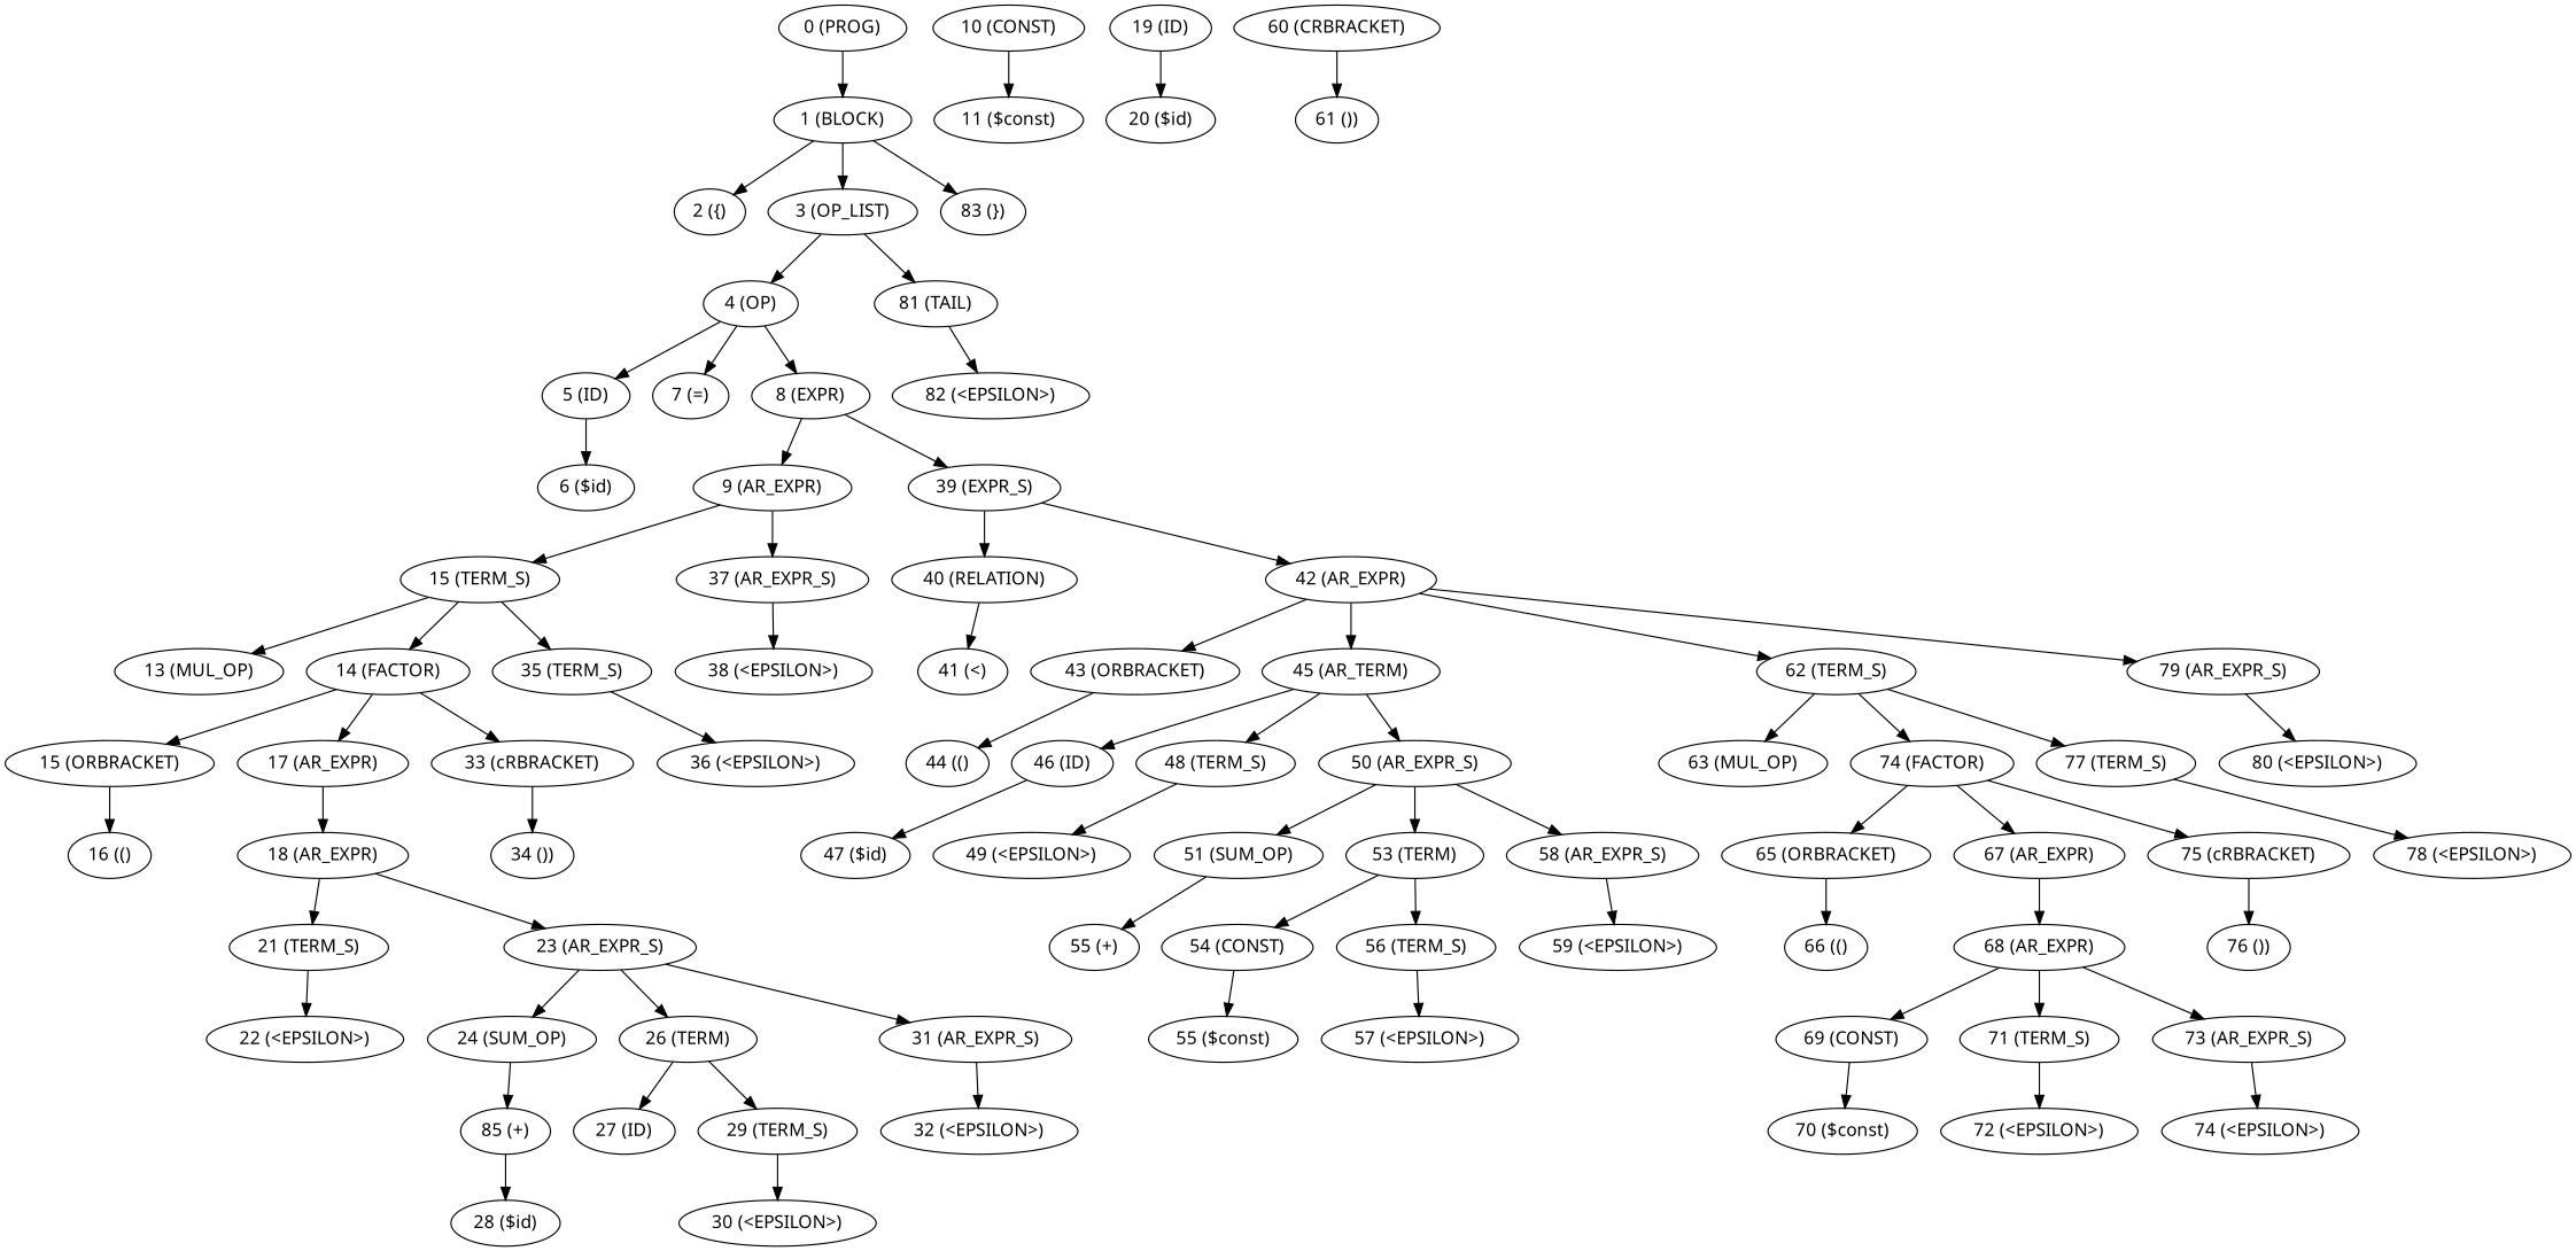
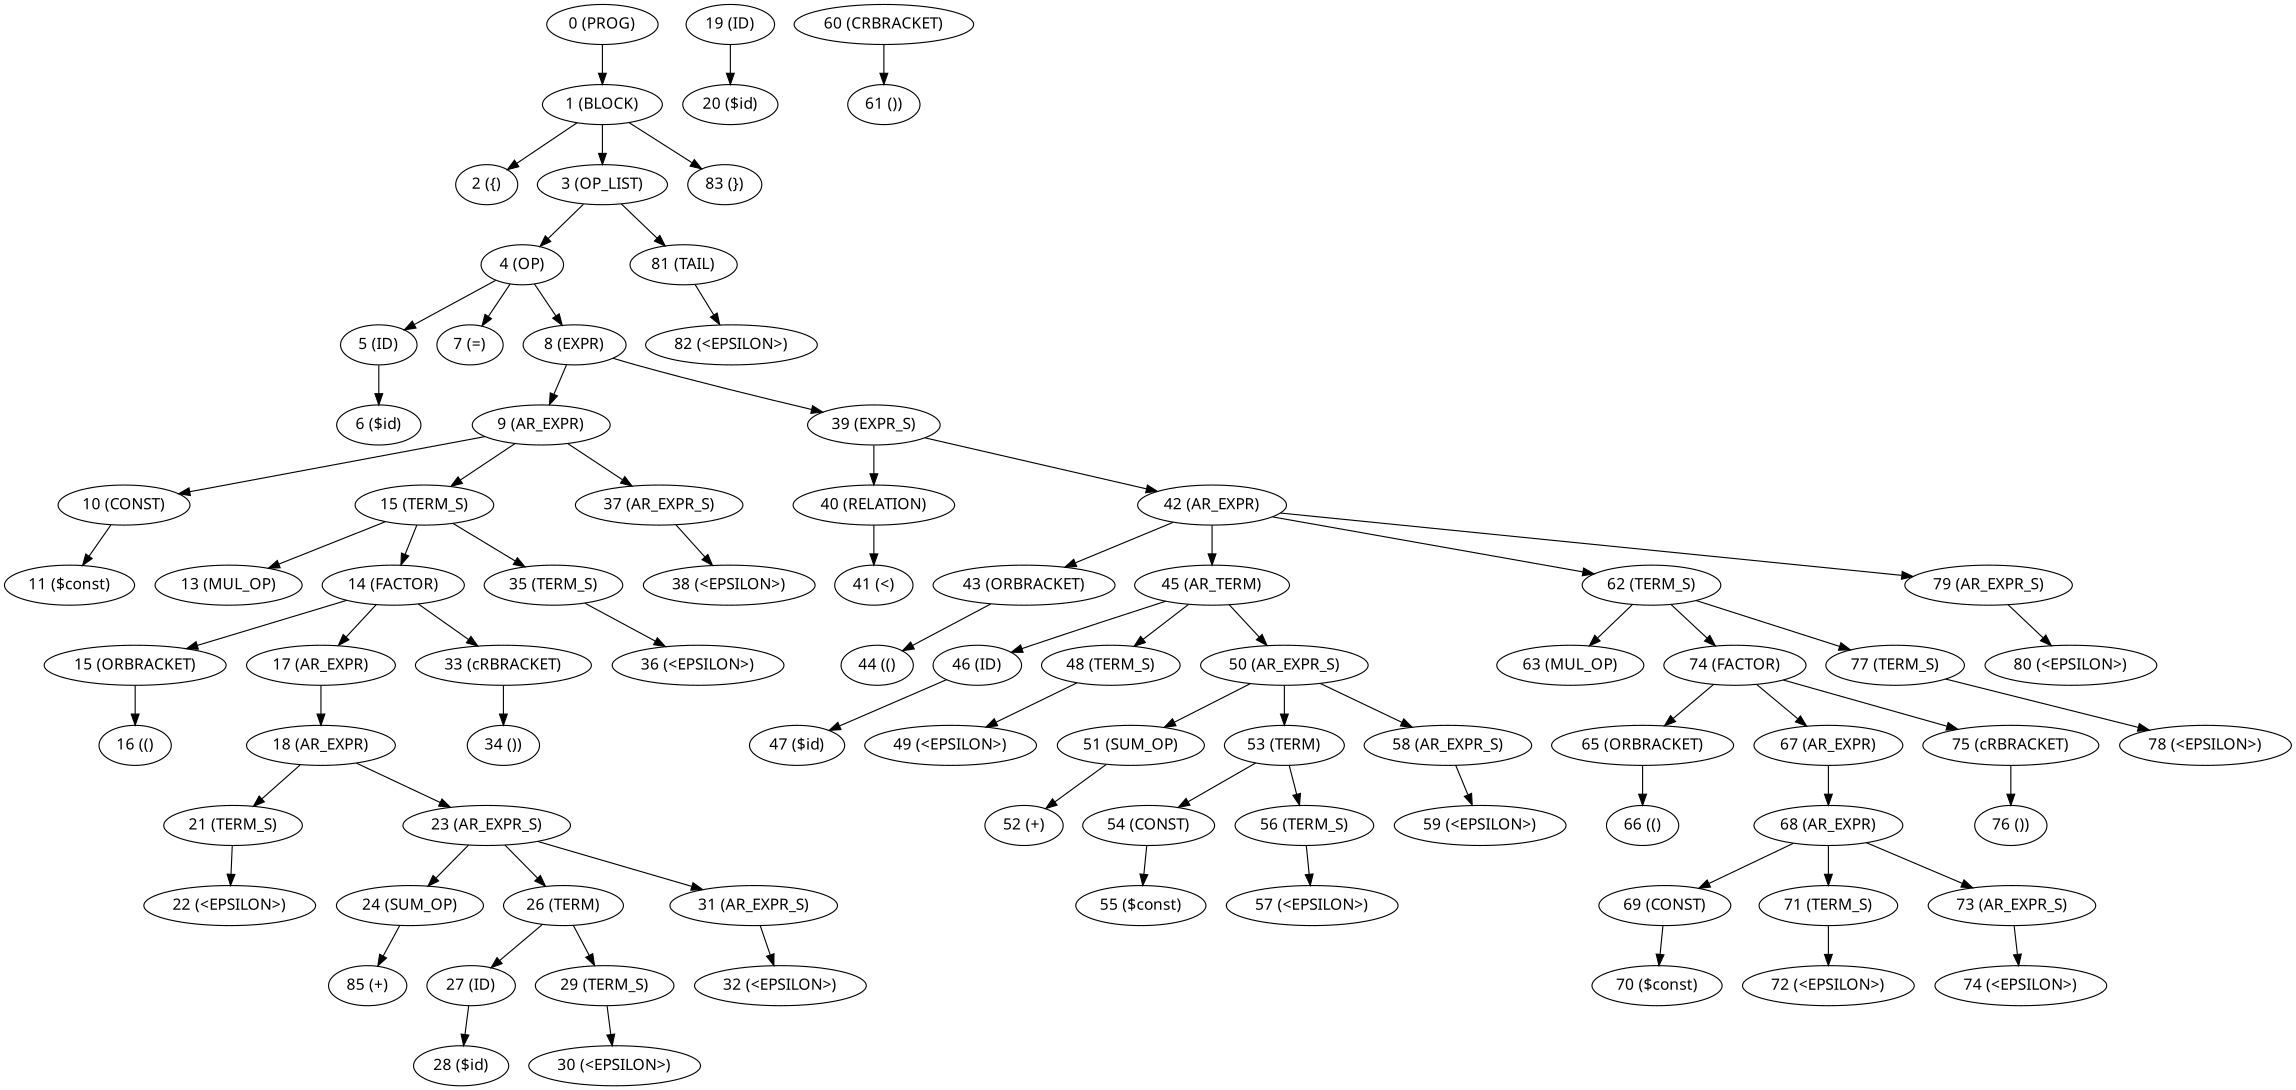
  digraph {
    fontname="Noto Sans"
    node [fontname="Noto Sans"]
    edge [fontname="Noto Sans"]
    "0 (PROG)"
    "1 (BLOCK)"
    "2 ({)"
    "3 (OP_LIST)"
    "83 (})"
    "4 (OP)"
    "81 (TAIL)"
    "5 (ID)"
    "7 (=)"
    "8 (EXPR)"
    "82 (<EPSILON>)"
    "6 ($id)"
    "9 (AR_EXPR)"
    "39 (EXPR_S)"
    "10 (CONST)"
    n16 [label="15 (TERM_S)"]
    "37 (AR_EXPR_S)"
    "40 (RELATION)"
    "42 (AR_EXPR)"
    "11 ($const)"
    "13 (MUL_OP)"
    "14 (FACTOR)"
    "35 (TERM_S)"
    "38 (<EPSILON>)"
    "41 (<)"
    "43 (ORBRACKET)"
    n27 [label="45 (AR_TERM)"]
    "62 (TERM_S)"
    "79 (AR_EXPR_S)"
    "15 (ORBRACKET)"
    "17 (AR_EXPR)"
    "33 (cRBRACKET)"
    "36 (<EPSILON>)"
    "16 (()"
    "18 (AR_EXPR)"
    "34 ())"
    "21 (TERM_S)"
    "23 (AR_EXPR_S)"
    "19 (ID)"
    "20 ($id)"
    "22 (<EPSILON>)"
    "24 (SUM_OP)"
    "26 (TERM)"
    "31 (AR_EXPR_S)"
    n45 [label="85 (+)"]
    "27 (ID)"
    "29 (TERM_S)"
    "32 (<EPSILON>)"
    "28 ($id)"
    "30 (<EPSILON>)"
    "44 (()"
    "46 (ID)"
    "48 (TERM_S)"
    "50 (AR_EXPR_S)"
    "60 (CRBRACKET)"
    "61 ())"
    "63 (MUL_OP)"
    n58 [label="74 (FACTOR)"]
    "77 (TERM_S)"
    "80 (<EPSILON>)"
    "47 ($id)"
    "49 (<EPSILON>)"
    "51 (SUM_OP)"
    "53 (TERM)"
    "58 (AR_EXPR_S)"
    "65 (ORBRACKET)"
    "67 (AR_EXPR)"
    "75 (cRBRACKET)"
    "78 (<EPSILON>)"
-   "52 (+)" [label="55 (+)"]
+   "52 (+)"
    "54 (CONST)"
    "56 (TERM_S)"
    "59 (<EPSILON>)"
    "55 ($const)"
    "57 (<EPSILON>)"
    "66 (()"
    "68 (AR_EXPR)"
    "76 ())"
    "69 (CONST)"
    "71 (TERM_S)"
    "73 (AR_EXPR_S)"
    "70 ($const)"
    "72 (<EPSILON>)"
    "74 (<EPSILON>)"
    "0 (PROG)" -> "1 (BLOCK)"
    "1 (BLOCK)" -> "2 ({)"
    "1 (BLOCK)" -> "3 (OP_LIST)"
    "1 (BLOCK)" -> "83 (})"
    "3 (OP_LIST)" -> "4 (OP)"
    "3 (OP_LIST)" -> "81 (TAIL)"
    "4 (OP)" -> "5 (ID)"
    "4 (OP)" -> "7 (=)"
    "4 (OP)" -> "8 (EXPR)"
    "81 (TAIL)" -> "82 (<EPSILON>)"
    "5 (ID)" -> "6 ($id)"
    "8 (EXPR)" -> "9 (AR_EXPR)"
    "8 (EXPR)" -> "39 (EXPR_S)"
+   "9 (AR_EXPR)" -> "10 (CONST)"
    "9 (AR_EXPR)" -> n16
    "9 (AR_EXPR)" -> "37 (AR_EXPR_S)"
    "39 (EXPR_S)" -> "40 (RELATION)"
    "39 (EXPR_S)" -> "42 (AR_EXPR)"
    "10 (CONST)" -> "11 ($const)"
    n16 -> "13 (MUL_OP)"
    n16 -> "14 (FACTOR)"
    n16 -> "35 (TERM_S)"
    "37 (AR_EXPR_S)" -> "38 (<EPSILON>)"
    "40 (RELATION)" -> "41 (<)"
    "42 (AR_EXPR)" -> "43 (ORBRACKET)"
    "42 (AR_EXPR)" -> n27
    "42 (AR_EXPR)" -> "62 (TERM_S)"
    "42 (AR_EXPR)" -> "79 (AR_EXPR_S)"
    "14 (FACTOR)" -> "15 (ORBRACKET)"
    "14 (FACTOR)" -> "17 (AR_EXPR)"
    "14 (FACTOR)" -> "33 (cRBRACKET)"
    "35 (TERM_S)" -> "36 (<EPSILON>)"
    "43 (ORBRACKET)" -> "44 (()"
    n27 -> "46 (ID)"
    n27 -> "48 (TERM_S)"
    n27 -> "50 (AR_EXPR_S)"
    "62 (TERM_S)" -> "63 (MUL_OP)"
    "62 (TERM_S)" -> n58
    "62 (TERM_S)" -> "77 (TERM_S)"
    "79 (AR_EXPR_S)" -> "80 (<EPSILON>)"
    "15 (ORBRACKET)" -> "16 (()"
    "17 (AR_EXPR)" -> "18 (AR_EXPR)"
    "33 (cRBRACKET)" -> "34 ())"
    "18 (AR_EXPR)" -> "21 (TERM_S)"
    "18 (AR_EXPR)" -> "23 (AR_EXPR_S)"
    "21 (TERM_S)" -> "22 (<EPSILON>)"
    "23 (AR_EXPR_S)" -> "24 (SUM_OP)"
    "23 (AR_EXPR_S)" -> "26 (TERM)"
    "23 (AR_EXPR_S)" -> "31 (AR_EXPR_S)"
    "19 (ID)" -> "20 ($id)"
    "24 (SUM_OP)" -> n45
    "26 (TERM)" -> "27 (ID)"
    "26 (TERM)" -> "29 (TERM_S)"
    "31 (AR_EXPR_S)" -> "32 (<EPSILON>)"
-   n45 -> "28 ($id)"
+   "27 (ID)" -> "28 ($id)"
    "29 (TERM_S)" -> "30 (<EPSILON>)"
    "46 (ID)" -> "47 ($id)"
    "48 (TERM_S)" -> "49 (<EPSILON>)"
    "50 (AR_EXPR_S)" -> "51 (SUM_OP)"
    "50 (AR_EXPR_S)" -> "53 (TERM)"
    "50 (AR_EXPR_S)" -> "58 (AR_EXPR_S)"
    "60 (CRBRACKET)" -> "61 ())"
    n58 -> "65 (ORBRACKET)"
    n58 -> "67 (AR_EXPR)"
    n58 -> "75 (cRBRACKET)"
    "77 (TERM_S)" -> "78 (<EPSILON>)"
    "51 (SUM_OP)" -> "52 (+)"
    "53 (TERM)" -> "54 (CONST)"
    "53 (TERM)" -> "56 (TERM_S)"
    "58 (AR_EXPR_S)" -> "59 (<EPSILON>)"
    "65 (ORBRACKET)" -> "66 (()"
    "67 (AR_EXPR)" -> "68 (AR_EXPR)"
    "75 (cRBRACKET)" -> "76 ())"
    "54 (CONST)" -> "55 ($const)"
    "56 (TERM_S)" -> "57 (<EPSILON>)"
    "68 (AR_EXPR)" -> "69 (CONST)"
    "68 (AR_EXPR)" -> "71 (TERM_S)"
    "68 (AR_EXPR)" -> "73 (AR_EXPR_S)"
    "69 (CONST)" -> "70 ($const)"
    "71 (TERM_S)" -> "72 (<EPSILON>)"
    "73 (AR_EXPR_S)" -> "74 (<EPSILON>)"
  }
